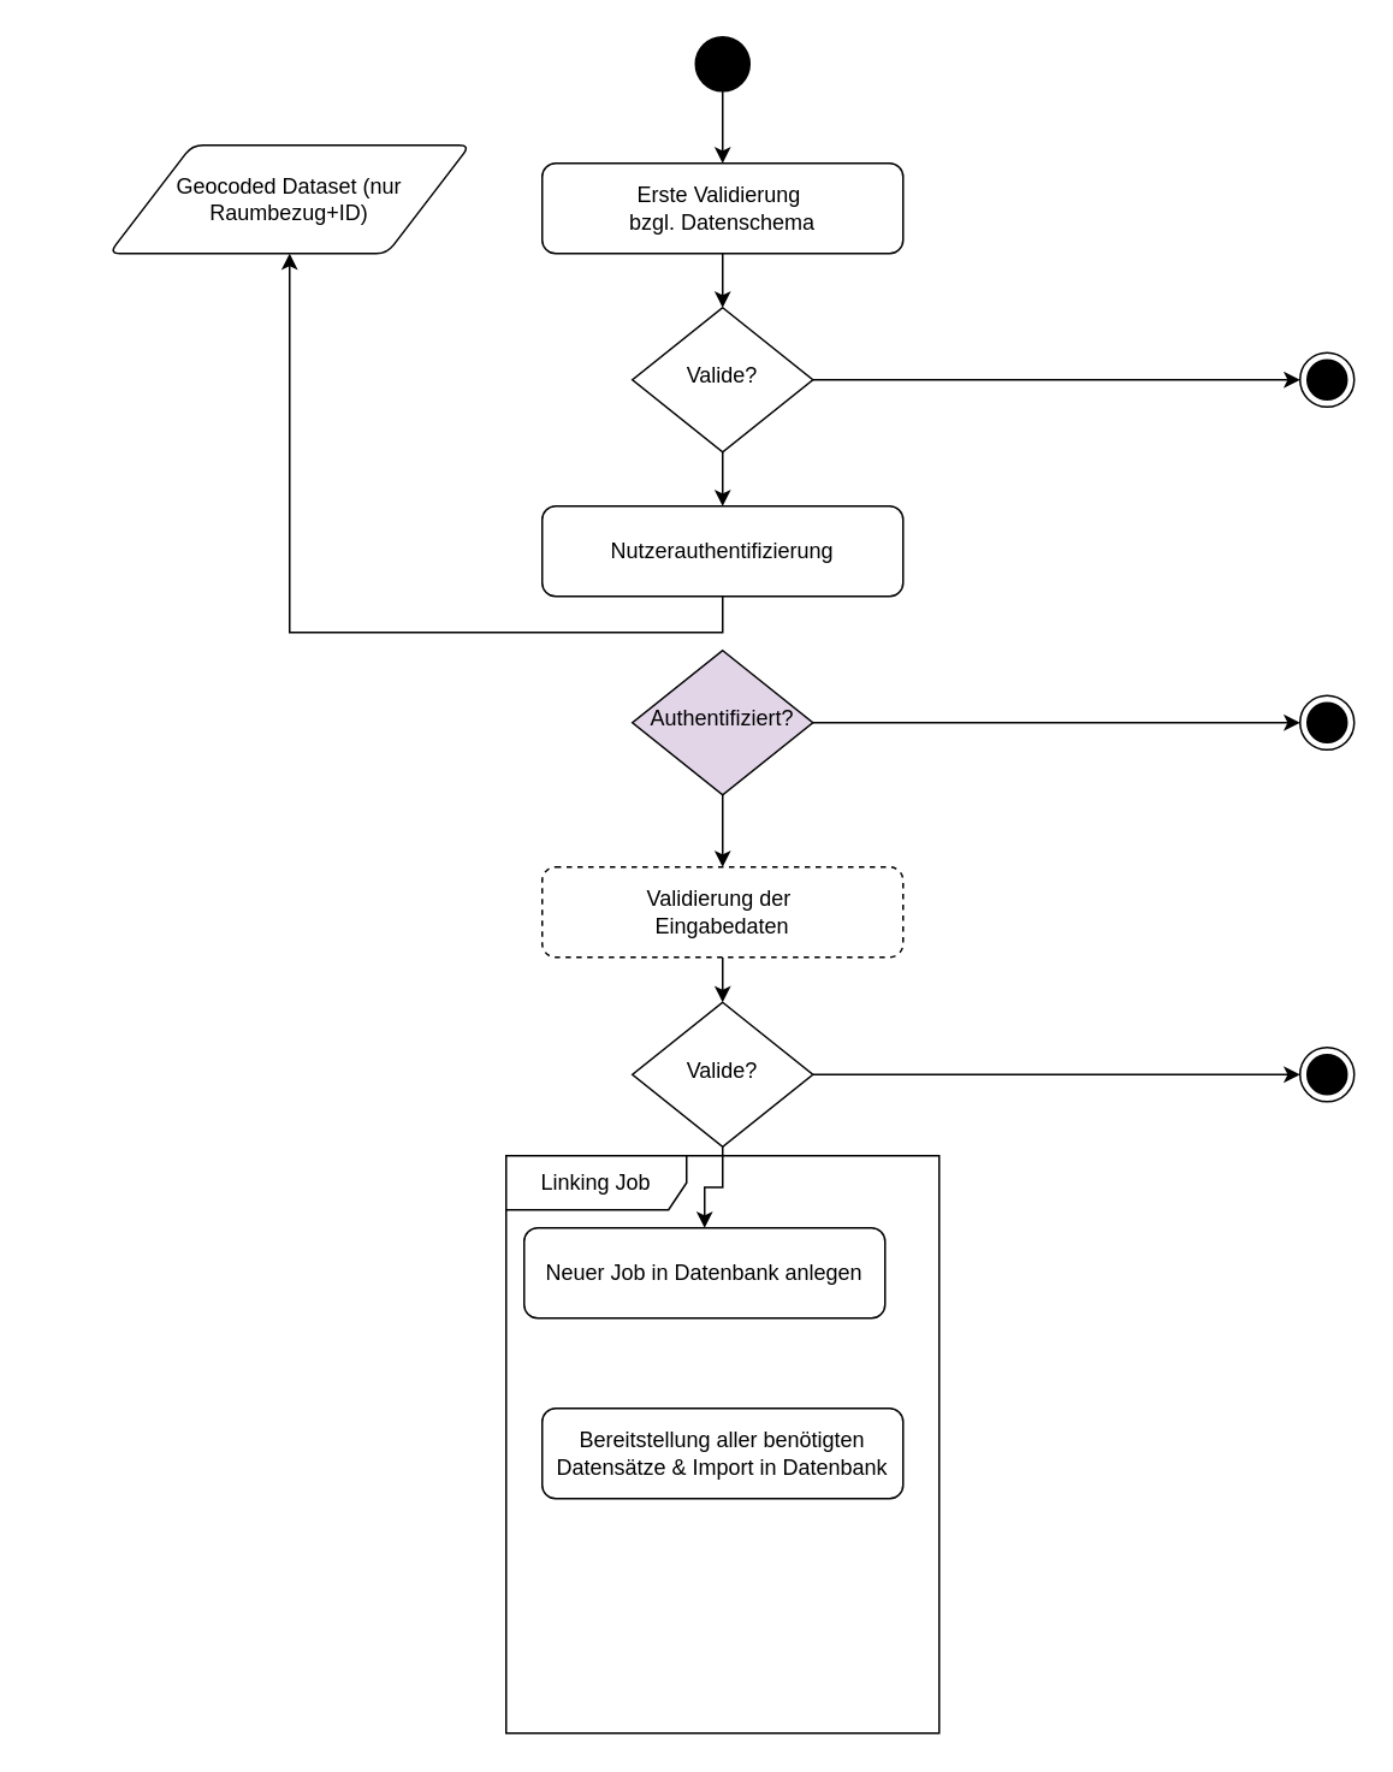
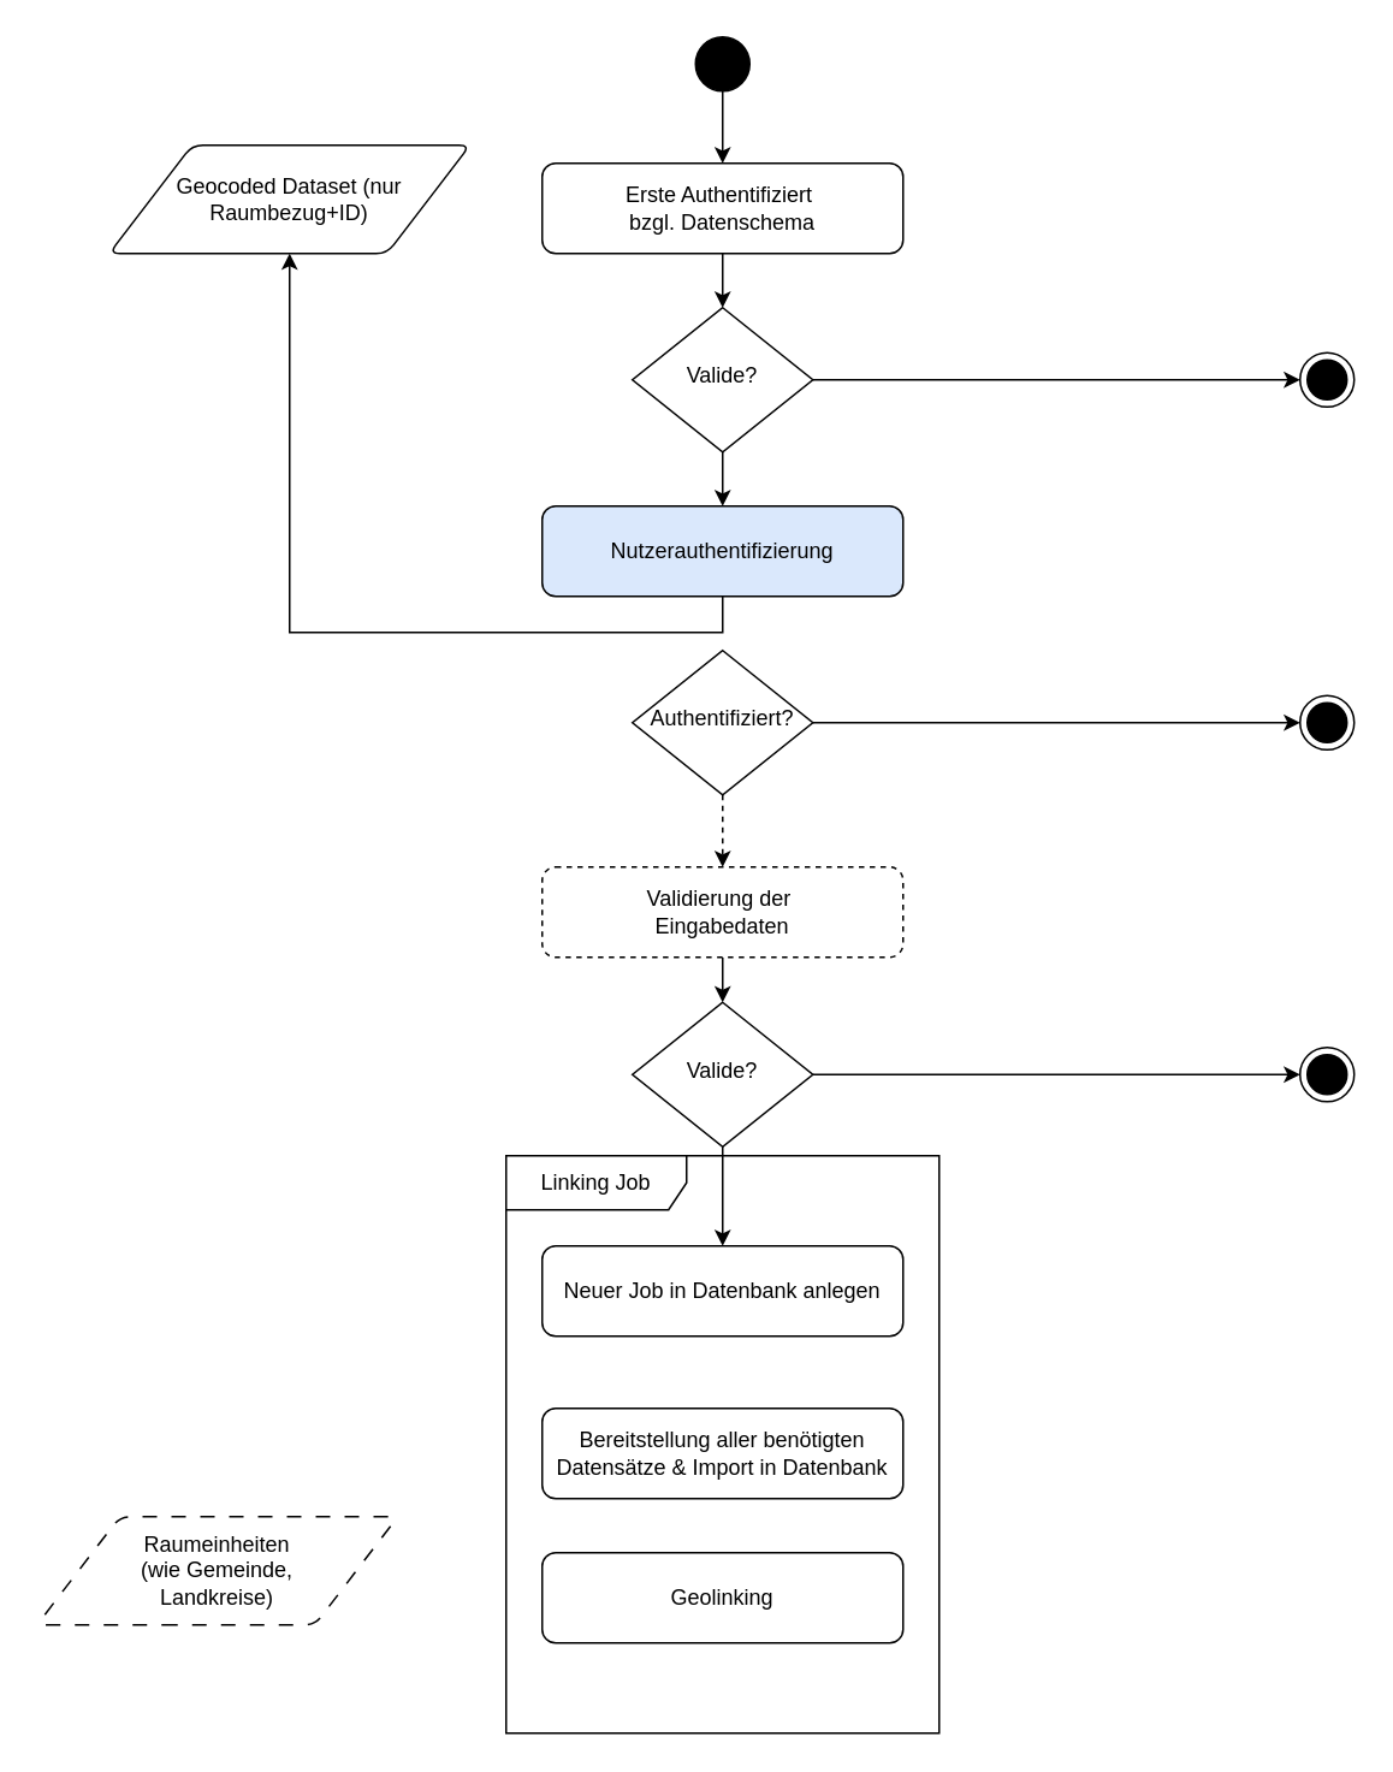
  <mxCell id="0" />
  <mxCell id="1" parent="0" />
  <mxCell id="2" style="edgeStyle=orthogonalEdgeStyle;rounded=0;orthogonalLoop=1;jettySize=auto;html=1;exitX=0.5;exitY=1;exitDx=0;exitDy=0;entryX=0.5;entryY=0;entryDx=0;entryDy=0;" edge="1" parent="1" source="3" target="12"><mxGeometry relative="1" as="geometry" /></mxCell>
- <mxCell id="3" value="&lt;div&gt;Erste Validierung&amp;nbsp;&lt;/div&gt;&lt;div&gt;bzgl. Datenschema&lt;/div&gt;" style="rounded=1;whiteSpace=wrap;html=1;fontSize=12;glass=0;strokeWidth=1;shadow=0;" parent="1" vertex="1"><mxGeometry x="300" y="90" width="200" height="50" as="geometry" /></mxCell>
+ <mxCell id="3" value="&lt;div&gt;Erste Authentifiziert&amp;nbsp;&lt;/div&gt;&lt;div&gt;bzgl. Datenschema&lt;/div&gt;" style="rounded=1;whiteSpace=wrap;html=1;fontSize=12;glass=0;strokeWidth=1;shadow=0;" parent="1" vertex="1"><mxGeometry x="300" y="90" width="200" height="50" as="geometry" /></mxCell>
  <mxCell id="4" style="edgeStyle=orthogonalEdgeStyle;rounded=0;orthogonalLoop=1;jettySize=auto;html=1;exitX=0.5;exitY=1;exitDx=0;exitDy=0;entryX=0.5;entryY=0;entryDx=0;entryDy=0;" edge="1" parent="1" source="5" target="3"><mxGeometry relative="1" as="geometry" /></mxCell>
  <mxCell id="5" value="" style="ellipse;fillColor=strokeColor;html=1;" vertex="1" parent="1"><mxGeometry x="385" y="20" width="30" height="30" as="geometry" /></mxCell>
  <mxCell id="6" style="edgeStyle=orthogonalEdgeStyle;rounded=0;orthogonalLoop=1;jettySize=auto;html=1;exitX=1;exitY=0.5;exitDx=0;exitDy=0;entryX=0;entryY=0.5;entryDx=0;entryDy=0;" edge="1" parent="1" source="12" target="13"><mxGeometry relative="1" as="geometry" /></mxCell>
  <mxCell id="7" style="edgeStyle=orthogonalEdgeStyle;rounded=0;orthogonalLoop=1;jettySize=auto;html=1;exitX=0.5;exitY=1;exitDx=0;exitDy=0;entryX=0.5;entryY=0;entryDx=0;entryDy=0;" edge="1" parent="1" source="12" target="15"><mxGeometry relative="1" as="geometry" /></mxCell>
  <mxCell id="8" value="Linking Job" style="shape=umlFrame;whiteSpace=wrap;html=1;pointerEvents=0;recursiveResize=0;container=1;collapsible=0;width=100;height=30;" vertex="1" parent="1"><mxGeometry x="280" y="640" width="240" height="320" as="geometry" /></mxCell>
- <mxCell id="9" value="Neuer Job in Datenbank anlegen" style="rounded=1;whiteSpace=wrap;html=1;fontSize=12;glass=0;strokeWidth=1;shadow=0;" vertex="1" parent="8"><mxGeometry x="10" y="40" width="200" height="50" as="geometry" /></mxCell>
+ <mxCell id="9" value="Neuer Job in Datenbank anlegen" style="rounded=1;whiteSpace=wrap;html=1;fontSize=12;glass=0;strokeWidth=1;shadow=0;" vertex="1" parent="8"><mxGeometry x="20" y="50" width="200" height="50" as="geometry" /></mxCell>
  <mxCell id="10" value="Bereitstellung aller benötigten Datensätze &amp;amp; Import in Datenbank" style="rounded=1;whiteSpace=wrap;html=1;fontSize=12;glass=0;strokeWidth=1;shadow=0;" vertex="1" parent="8"><mxGeometry x="20" y="140" width="200" height="50" as="geometry" /></mxCell>
+ <mxCell id="11" value="Geolinking" style="rounded=1;whiteSpace=wrap;html=1;fontSize=12;glass=0;strokeWidth=1;shadow=0;" vertex="1" parent="8"><mxGeometry x="20" y="220" width="200" height="50" as="geometry" /></mxCell>
  <mxCell id="12" value="Valide?" style="rhombus;whiteSpace=wrap;html=1;shadow=0;fontFamily=Helvetica;fontSize=12;align=center;strokeWidth=1;spacing=6;spacingTop=-4;" vertex="1" parent="1"><mxGeometry x="350" y="170" width="100" height="80" as="geometry" /></mxCell>
  <mxCell id="13" value="ddd" style="ellipse;html=1;shape=endState;fillColor=strokeColor;" vertex="1" parent="1"><mxGeometry x="720" y="195" width="30" height="30" as="geometry" /></mxCell>
  <mxCell id="14" style="edgeStyle=orthogonalEdgeStyle;rounded=0;orthogonalLoop=1;jettySize=auto;html=1;exitX=0.5;exitY=1;exitDx=0;exitDy=0;" edge="1" parent="1" source="15" target="26"><mxGeometry relative="1" as="geometry" /></mxCell>
- <mxCell id="15" value="Nutzerauthentifizierung" style="rounded=1;whiteSpace=wrap;html=1;fontSize=12;glass=0;strokeWidth=1;shadow=0;" vertex="1" parent="1"><mxGeometry x="300" y="280" width="200" height="50" as="geometry" /></mxCell>
+ <mxCell id="15" value="Nutzerauthentifizierung" style="rounded=1;whiteSpace=wrap;html=1;fontSize=12;glass=0;strokeWidth=1;shadow=0;fillColor=#dae8fc;" vertex="1" parent="1"><mxGeometry x="300" y="280" width="200" height="50" as="geometry" /></mxCell>
  <mxCell id="16" style="edgeStyle=orthogonalEdgeStyle;rounded=0;orthogonalLoop=1;jettySize=auto;html=1;exitX=1;exitY=0.5;exitDx=0;exitDy=0;entryX=0;entryY=0.5;entryDx=0;entryDy=0;" edge="1" parent="1" source="18" target="19"><mxGeometry relative="1" as="geometry" /></mxCell>
- <mxCell id="17" style="edgeStyle=orthogonalEdgeStyle;rounded=0;orthogonalLoop=1;jettySize=auto;html=1;exitX=0.5;exitY=1;exitDx=0;exitDy=0;entryX=0.5;entryY=0;entryDx=0;entryDy=0;" edge="1" parent="1" source="18" target="22"><mxGeometry relative="1" as="geometry" /></mxCell>
- <mxCell id="18" value="Authentifiziert?" style="rhombus;whiteSpace=wrap;html=1;shadow=0;fontFamily=Helvetica;fontSize=12;align=center;strokeWidth=1;spacing=6;spacingTop=-4;fillColor=#e1d5e7;" vertex="1" parent="1"><mxGeometry x="350" y="360" width="100" height="80" as="geometry" /></mxCell>
+ <mxCell id="17" style="edgeStyle=orthogonalEdgeStyle;rounded=0;orthogonalLoop=1;jettySize=auto;html=1;exitX=0.5;exitY=1;exitDx=0;exitDy=0;entryX=0.5;entryY=0;entryDx=0;entryDy=0;dashed=1;" edge="1" parent="1" source="18" target="22"><mxGeometry relative="1" as="geometry" /></mxCell>
+ <mxCell id="18" value="Authentifiziert?" style="rhombus;whiteSpace=wrap;html=1;shadow=0;fontFamily=Helvetica;fontSize=12;align=center;strokeWidth=1;spacing=6;spacingTop=-4;" vertex="1" parent="1"><mxGeometry x="350" y="360" width="100" height="80" as="geometry" /></mxCell>
  <mxCell id="19" value="ddd" style="ellipse;html=1;shape=endState;fillColor=strokeColor;" vertex="1" parent="1"><mxGeometry x="720" y="385" width="30" height="30" as="geometry" /></mxCell>
  <mxCell id="20" style="edgeStyle=orthogonalEdgeStyle;rounded=0;orthogonalLoop=1;jettySize=auto;html=1;exitX=0.5;exitY=1;exitDx=0;exitDy=0;entryX=0.5;entryY=0;entryDx=0;entryDy=0;" edge="1" parent="1" source="22" target="24"><mxGeometry relative="1" as="geometry" /></mxCell>
  <mxCell id="21" style="edgeStyle=orthogonalEdgeStyle;rounded=0;orthogonalLoop=1;jettySize=auto;html=1;exitX=0.5;exitY=1;exitDx=0;exitDy=0;entryX=0.5;entryY=0;entryDx=0;entryDy=0;" edge="1" parent="1" source="24" target="9"><mxGeometry relative="1" as="geometry" /></mxCell>
  <mxCell id="22" value="&lt;div&gt;Validierung der&amp;nbsp;&lt;/div&gt;&lt;div&gt;Eingabedaten&lt;/div&gt;" style="rounded=1;whiteSpace=wrap;html=1;fontSize=12;glass=0;strokeWidth=1;shadow=0;dashed=1;" vertex="1" parent="1"><mxGeometry x="300" y="480" width="200" height="50" as="geometry" /></mxCell>
  <mxCell id="23" style="edgeStyle=orthogonalEdgeStyle;rounded=0;orthogonalLoop=1;jettySize=auto;html=1;exitX=1;exitY=0.5;exitDx=0;exitDy=0;entryX=0;entryY=0.5;entryDx=0;entryDy=0;" edge="1" parent="1" source="24" target="25"><mxGeometry relative="1" as="geometry" /></mxCell>
  <mxCell id="24" value="Valide?" style="rhombus;whiteSpace=wrap;html=1;shadow=0;fontFamily=Helvetica;fontSize=12;align=center;strokeWidth=1;spacing=6;spacingTop=-4;" vertex="1" parent="1"><mxGeometry x="350" y="555" width="100" height="80" as="geometry" /></mxCell>
  <mxCell id="25" value="ddd" style="ellipse;html=1;shape=endState;fillColor=strokeColor;" vertex="1" parent="1"><mxGeometry x="720" y="580" width="30" height="30" as="geometry" /></mxCell>
  <mxCell id="26" value="Geocoded Dataset (nur Raumbezug+ID)" style="shape=parallelogram;html=1;strokeWidth=1;perimeter=parallelogramPerimeter;whiteSpace=wrap;rounded=1;arcSize=12;size=0.23;" vertex="1" parent="1"><mxGeometry x="60" y="80" width="200" height="60" as="geometry" /></mxCell>
+ <mxCell id="27" value="Raumeinheiten&lt;br&gt;(wie Gemeinde, &lt;br&gt;Landkreise)" style="shape=parallelogram;html=1;strokeWidth=1;perimeter=parallelogramPerimeter;whiteSpace=wrap;rounded=1;arcSize=12;size=0.23;dashed=1;dashPattern=8 8;" vertex="1" parent="1"><mxGeometry x="20" y="840" width="200" height="60" as="geometry" /></mxCell>
